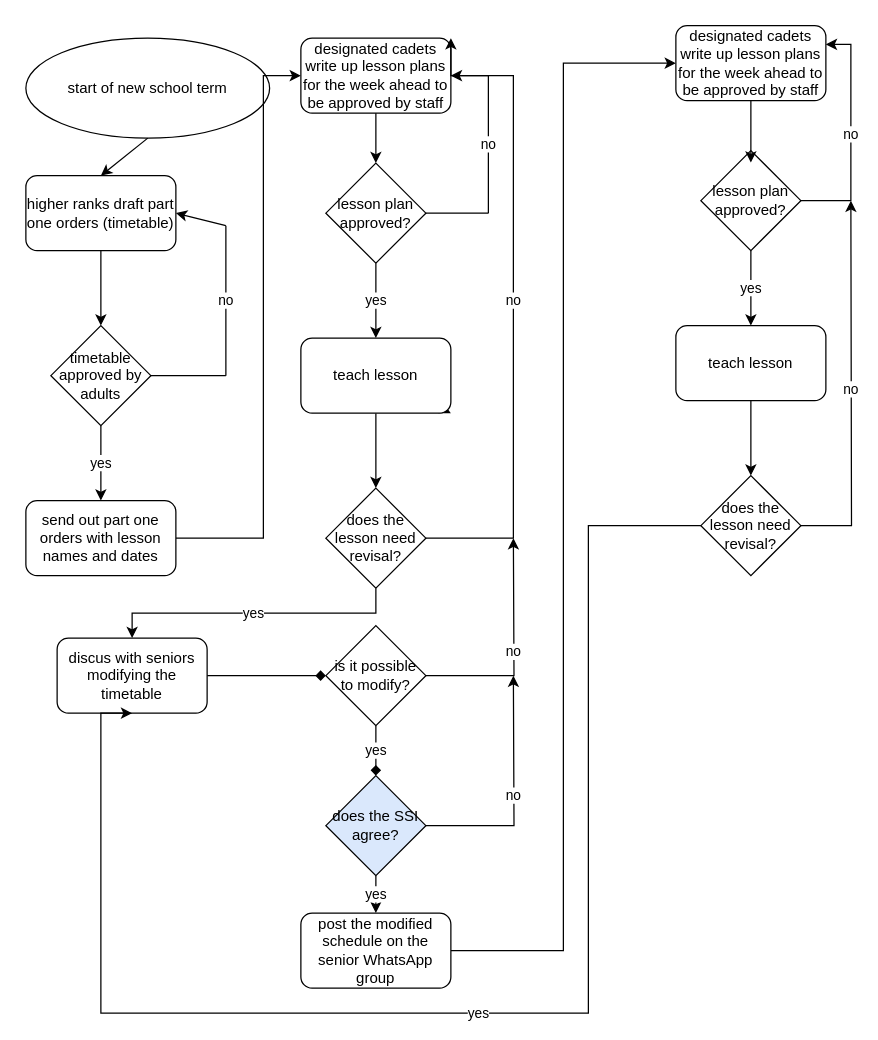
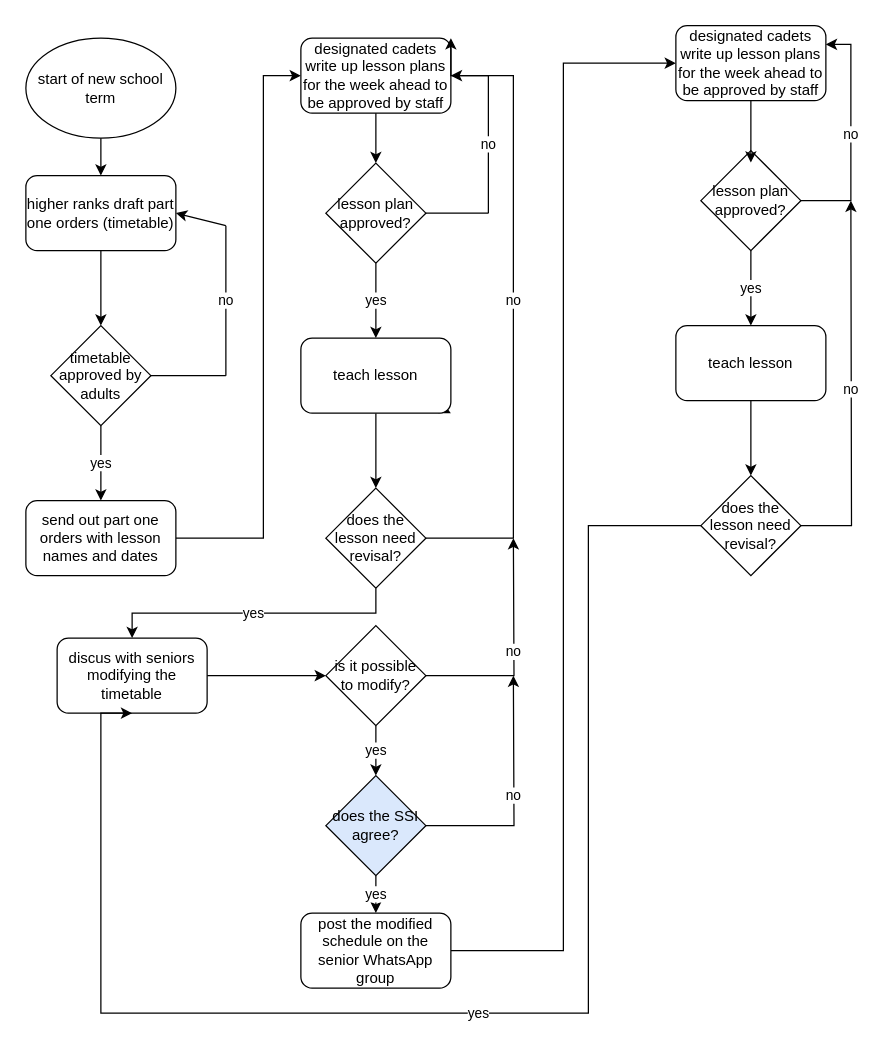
  <mxCell id="0" />
  <mxCell id="1" parent="0" />
- <mxCell id="2" value="start of new school term" style="ellipse;whiteSpace=wrap;html=1;" parent="1" vertex="1"><mxGeometry x="20" y="30" width="195" height="80" as="geometry" /></mxCell>
+ <mxCell id="2" value="start of new school term" style="ellipse;whiteSpace=wrap;html=1;" parent="1" vertex="1"><mxGeometry x="20" y="30" width="120" height="80" as="geometry" /></mxCell>
  <mxCell id="3" value="higher ranks draft part one orders (timetable)" style="rounded=1;whiteSpace=wrap;html=1;" parent="1" vertex="1"><mxGeometry x="20" y="140" width="120" height="60" as="geometry" /></mxCell>
  <mxCell id="4" value="timetable approved by adults" style="rhombus;whiteSpace=wrap;html=1;" parent="1" vertex="1"><mxGeometry x="40" y="260" width="80" height="80" as="geometry" /></mxCell>
  <mxCell id="5" value="" style="endArrow=classic;html=1;rounded=0;exitX=0.5;exitY=1;exitDx=0;exitDy=0;entryX=0.5;entryY=0;entryDx=0;entryDy=0;" parent="1" source="2" target="3" edge="1"><mxGeometry width="50" height="50" relative="1" as="geometry"><mxPoint x="340" y="320" as="sourcePoint" /><mxPoint x="390" y="270" as="targetPoint" /></mxGeometry></mxCell>
  <mxCell id="6" value="" style="endArrow=classic;html=1;rounded=0;exitX=0.5;exitY=1;exitDx=0;exitDy=0;entryX=0.5;entryY=0;entryDx=0;entryDy=0;" parent="1" source="3" target="4" edge="1"><mxGeometry width="50" height="50" relative="1" as="geometry"><mxPoint x="340" y="320" as="sourcePoint" /><mxPoint x="390" y="270" as="targetPoint" /></mxGeometry></mxCell>
  <mxCell id="7" value="" style="endArrow=none;html=1;rounded=0;exitX=1;exitY=0.5;exitDx=0;exitDy=0;" parent="1" source="4" edge="1"><mxGeometry width="50" height="50" relative="1" as="geometry"><mxPoint x="340" y="320" as="sourcePoint" /><mxPoint x="180" y="300" as="targetPoint" /></mxGeometry></mxCell>
  <mxCell id="8" value="no" style="endArrow=none;html=1;rounded=0;" parent="1" edge="1"><mxGeometry width="50" height="50" relative="1" as="geometry"><mxPoint x="180" y="300" as="sourcePoint" /><mxPoint x="180" y="180" as="targetPoint" /></mxGeometry></mxCell>
  <mxCell id="9" value="" style="endArrow=classic;html=1;rounded=0;entryX=1;entryY=0.5;entryDx=0;entryDy=0;" parent="1" target="3" edge="1"><mxGeometry width="50" height="50" relative="1" as="geometry"><mxPoint x="180" y="180" as="sourcePoint" /><mxPoint x="390" y="270" as="targetPoint" /></mxGeometry></mxCell>
  <mxCell id="10" value="yes" style="endArrow=classic;html=1;rounded=0;exitX=0.5;exitY=1;exitDx=0;exitDy=0;" parent="1" source="4" edge="1"><mxGeometry width="50" height="50" relative="1" as="geometry"><mxPoint x="340" y="320" as="sourcePoint" /><mxPoint x="80" y="400" as="targetPoint" /></mxGeometry></mxCell>
  <mxCell id="11" style="edgeStyle=orthogonalEdgeStyle;rounded=0;orthogonalLoop=1;jettySize=auto;html=1;exitX=1;exitY=0.5;exitDx=0;exitDy=0;entryX=0;entryY=0.5;entryDx=0;entryDy=0;" parent="1" source="12" target="13" edge="1"><mxGeometry relative="1" as="geometry"><Array as="points"><mxPoint x="210" y="430" /><mxPoint x="210" y="60" /></Array></mxGeometry></mxCell>
  <mxCell id="12" value="send out part one orders with lesson names and dates" style="rounded=1;whiteSpace=wrap;html=1;" parent="1" vertex="1"><mxGeometry x="20" y="400" width="120" height="60" as="geometry" /></mxCell>
  <mxCell id="13" value="designated cadets write up lesson plans for the week ahead to be approved by staff" style="rounded=1;whiteSpace=wrap;html=1;" parent="1" vertex="1"><mxGeometry x="240" y="30" width="120" height="60" as="geometry" /></mxCell>
  <mxCell id="14" value="lesson plan approved?" style="rhombus;whiteSpace=wrap;html=1;" parent="1" vertex="1"><mxGeometry x="260" y="130" width="80" height="80" as="geometry" /></mxCell>
  <mxCell id="15" value="" style="endArrow=classic;html=1;rounded=0;exitX=0.5;exitY=1;exitDx=0;exitDy=0;entryX=0.5;entryY=0;entryDx=0;entryDy=0;" parent="1" source="13" target="14" edge="1"><mxGeometry width="50" height="50" relative="1" as="geometry"><mxPoint x="340" y="320" as="sourcePoint" /><mxPoint x="390" y="270" as="targetPoint" /></mxGeometry></mxCell>
  <mxCell id="16" value="yes" style="endArrow=classic;html=1;rounded=0;exitX=0.5;exitY=1;exitDx=0;exitDy=0;entryX=0.5;entryY=0;entryDx=0;entryDy=0;" parent="1" source="14" target="20" edge="1"><mxGeometry width="50" height="50" relative="1" as="geometry"><mxPoint x="340" y="320" as="sourcePoint" /><mxPoint x="530" y="230" as="targetPoint" /></mxGeometry></mxCell>
  <mxCell id="17" value="" style="endArrow=classic;html=1;rounded=0;entryX=1;entryY=0.5;entryDx=0;entryDy=0;" parent="1" target="13" edge="1"><mxGeometry width="50" height="50" relative="1" as="geometry"><mxPoint x="390" y="60" as="sourcePoint" /><mxPoint x="700" y="240" as="targetPoint" /></mxGeometry></mxCell>
  <mxCell id="18" value="" style="endArrow=classic;html=1;rounded=0;" parent="1" target="20" edge="1"><mxGeometry width="50" height="50" relative="1" as="geometry"><mxPoint x="340" y="320" as="sourcePoint" /><mxPoint x="390" y="270" as="targetPoint" /></mxGeometry></mxCell>
  <mxCell id="19" style="edgeStyle=orthogonalEdgeStyle;rounded=0;orthogonalLoop=1;jettySize=auto;html=1;exitX=0.5;exitY=1;exitDx=0;exitDy=0;entryX=0.5;entryY=0;entryDx=0;entryDy=0;" parent="1" source="20" edge="1"><mxGeometry relative="1" as="geometry"><mxPoint x="300" y="390" as="targetPoint" /></mxGeometry></mxCell>
  <mxCell id="20" value="teach lesson" style="rounded=1;whiteSpace=wrap;html=1;" parent="1" vertex="1"><mxGeometry x="240" y="270" width="120" height="60" as="geometry" /></mxCell>
  <mxCell id="21" value="" style="endArrow=none;html=1;rounded=0;exitX=1;exitY=0.5;exitDx=0;exitDy=0;" parent="1" source="14" edge="1"><mxGeometry width="50" height="50" relative="1" as="geometry"><mxPoint x="340" y="320" as="sourcePoint" /><mxPoint x="390" y="170" as="targetPoint" /></mxGeometry></mxCell>
  <mxCell id="22" value="no" style="endArrow=none;html=1;rounded=0;" parent="1" edge="1"><mxGeometry width="50" height="50" relative="1" as="geometry"><mxPoint x="390" y="170" as="sourcePoint" /><mxPoint x="390" y="60" as="targetPoint" /></mxGeometry></mxCell>
  <mxCell id="23" value="yes" style="edgeStyle=orthogonalEdgeStyle;rounded=0;orthogonalLoop=1;jettySize=auto;html=1;exitX=0.5;exitY=1;exitDx=0;exitDy=0;" parent="1" source="25" target="27" edge="1"><mxGeometry relative="1" as="geometry" /></mxCell>
  <mxCell id="24" value="no" style="edgeStyle=orthogonalEdgeStyle;rounded=0;orthogonalLoop=1;jettySize=auto;html=1;exitX=1;exitY=0.5;exitDx=0;exitDy=0;entryX=1;entryY=0;entryDx=0;entryDy=0;" parent="1" source="25" target="13" edge="1"><mxGeometry relative="1" as="geometry"><Array as="points"><mxPoint x="410" y="430" /><mxPoint x="410" y="60" /><mxPoint x="360" y="60" /></Array></mxGeometry></mxCell>
  <mxCell id="25" value="does the lesson need revisal?" style="rhombus;whiteSpace=wrap;html=1;" parent="1" vertex="1"><mxGeometry x="260" y="390" width="80" height="80" as="geometry" /></mxCell>
- <mxCell id="26" style="edgeStyle=orthogonalEdgeStyle;rounded=0;orthogonalLoop=1;jettySize=auto;html=1;exitX=1;exitY=0.5;exitDx=0;exitDy=0;entryX=0;entryY=0.5;entryDx=0;entryDy=0;endArrow=diamond;" parent="1" source="27" target="30" edge="1"><mxGeometry relative="1" as="geometry" /></mxCell>
+ <mxCell id="26" style="edgeStyle=orthogonalEdgeStyle;rounded=0;orthogonalLoop=1;jettySize=auto;html=1;exitX=1;exitY=0.5;exitDx=0;exitDy=0;entryX=0;entryY=0.5;entryDx=0;entryDy=0;" parent="1" source="27" target="30" edge="1"><mxGeometry relative="1" as="geometry" /></mxCell>
  <mxCell id="27" value="discus with seniors modifying the timetable" style="rounded=1;whiteSpace=wrap;html=1;" parent="1" vertex="1"><mxGeometry x="45" y="510" width="120" height="60" as="geometry" /></mxCell>
  <mxCell id="28" value="no" style="edgeStyle=orthogonalEdgeStyle;rounded=0;orthogonalLoop=1;jettySize=auto;html=1;exitX=1;exitY=0.5;exitDx=0;exitDy=0;" parent="1" source="30" edge="1"><mxGeometry relative="1" as="geometry"><mxPoint x="410" y="430" as="targetPoint" /></mxGeometry></mxCell>
- <mxCell id="29" value="yes" style="edgeStyle=orthogonalEdgeStyle;rounded=0;orthogonalLoop=1;jettySize=auto;html=1;exitX=0.5;exitY=1;exitDx=0;exitDy=0;entryX=0.5;entryY=0;entryDx=0;entryDy=0;endArrow=diamond;" parent="1" source="30" target="33" edge="1"><mxGeometry relative="1" as="geometry" /></mxCell>
+ <mxCell id="29" value="yes" style="edgeStyle=orthogonalEdgeStyle;rounded=0;orthogonalLoop=1;jettySize=auto;html=1;exitX=0.5;exitY=1;exitDx=0;exitDy=0;entryX=0.5;entryY=0;entryDx=0;entryDy=0;" parent="1" source="30" target="33" edge="1"><mxGeometry relative="1" as="geometry" /></mxCell>
  <mxCell id="30" value="is it possible to modify?" style="rhombus;whiteSpace=wrap;html=1;" parent="1" vertex="1"><mxGeometry x="260" y="500" width="80" height="80" as="geometry" /></mxCell>
  <mxCell id="31" value="no" style="edgeStyle=orthogonalEdgeStyle;rounded=0;orthogonalLoop=1;jettySize=auto;html=1;exitX=1;exitY=0.5;exitDx=0;exitDy=0;" parent="1" source="33" edge="1"><mxGeometry relative="1" as="geometry"><mxPoint x="410" y="540" as="targetPoint" /></mxGeometry></mxCell>
  <mxCell id="32" value="yes" style="edgeStyle=orthogonalEdgeStyle;rounded=0;orthogonalLoop=1;jettySize=auto;html=1;" parent="1" source="33" target="35" edge="1"><mxGeometry relative="1" as="geometry" /></mxCell>
  <mxCell id="33" value="does the SSI agree?" style="rhombus;whiteSpace=wrap;html=1;fillColor=#dae8fc;" parent="1" vertex="1"><mxGeometry x="260" y="620" width="80" height="80" as="geometry" /></mxCell>
  <mxCell id="34" style="edgeStyle=orthogonalEdgeStyle;rounded=0;orthogonalLoop=1;jettySize=auto;html=1;entryX=0;entryY=0.5;entryDx=0;entryDy=0;" parent="1" source="35" target="36" edge="1"><mxGeometry relative="1" as="geometry" /></mxCell>
  <mxCell id="35" value="post the modified schedule on the senior WhatsApp group" style="rounded=1;whiteSpace=wrap;html=1;" parent="1" vertex="1"><mxGeometry x="240" y="730" width="120" height="60" as="geometry" /></mxCell>
  <mxCell id="36" value="designated cadets write up lesson plans for the week ahead to be approved by staff" style="rounded=1;whiteSpace=wrap;html=1;" parent="1" vertex="1"><mxGeometry x="540" y="20" width="120" height="60" as="geometry" /></mxCell>
  <mxCell id="37" value="no" style="edgeStyle=orthogonalEdgeStyle;rounded=0;orthogonalLoop=1;jettySize=auto;html=1;entryX=1;entryY=0.25;entryDx=0;entryDy=0;" parent="1" source="39" target="36" edge="1"><mxGeometry relative="1" as="geometry"><mxPoint x="700" y="40" as="targetPoint" /><Array as="points"><mxPoint x="680" y="160" /><mxPoint x="680" y="35" /></Array></mxGeometry></mxCell>
  <mxCell id="38" value="yes" style="edgeStyle=orthogonalEdgeStyle;rounded=0;orthogonalLoop=1;jettySize=auto;html=1;entryX=0.5;entryY=0;entryDx=0;entryDy=0;" parent="1" source="39" target="41" edge="1"><mxGeometry relative="1" as="geometry" /></mxCell>
  <mxCell id="39" value="lesson plan approved?" style="rhombus;whiteSpace=wrap;html=1;" parent="1" vertex="1"><mxGeometry x="560" y="120" width="80" height="80" as="geometry" /></mxCell>
  <mxCell id="40" style="edgeStyle=orthogonalEdgeStyle;rounded=0;orthogonalLoop=1;jettySize=auto;html=1;" parent="1" source="41" target="44" edge="1"><mxGeometry relative="1" as="geometry" /></mxCell>
  <mxCell id="41" value="teach lesson" style="rounded=1;whiteSpace=wrap;html=1;" parent="1" vertex="1"><mxGeometry x="540" y="260" width="120" height="60" as="geometry" /></mxCell>
  <mxCell id="42" value="no" style="edgeStyle=orthogonalEdgeStyle;rounded=0;orthogonalLoop=1;jettySize=auto;html=1;" parent="1" source="44" edge="1"><mxGeometry relative="1" as="geometry"><mxPoint x="680" y="160" as="targetPoint" /></mxGeometry></mxCell>
  <mxCell id="43" value="yes" style="edgeStyle=orthogonalEdgeStyle;rounded=0;orthogonalLoop=1;jettySize=auto;html=1;entryX=0.5;entryY=1;entryDx=0;entryDy=0;" parent="1" source="44" target="27" edge="1"><mxGeometry relative="1" as="geometry"><Array as="points"><mxPoint x="470" y="420" /><mxPoint x="470" y="810" /><mxPoint x="80" y="810" /></Array></mxGeometry></mxCell>
  <mxCell id="44" value="does the lesson need revisal?" style="rhombus;whiteSpace=wrap;html=1;" parent="1" vertex="1"><mxGeometry x="560" y="380" width="80" height="80" as="geometry" /></mxCell>
  <mxCell id="45" style="edgeStyle=orthogonalEdgeStyle;rounded=0;orthogonalLoop=1;jettySize=auto;html=1;exitX=0.5;exitY=1;exitDx=0;exitDy=0;entryX=0.5;entryY=0.119;entryDx=0;entryDy=0;entryPerimeter=0;" parent="1" source="36" target="39" edge="1"><mxGeometry relative="1" as="geometry" /></mxCell>
